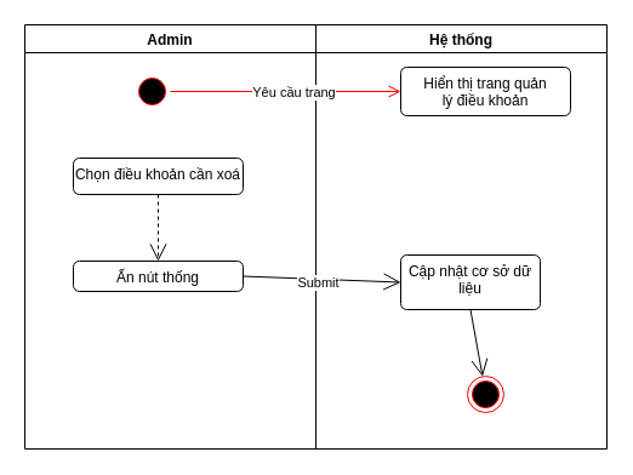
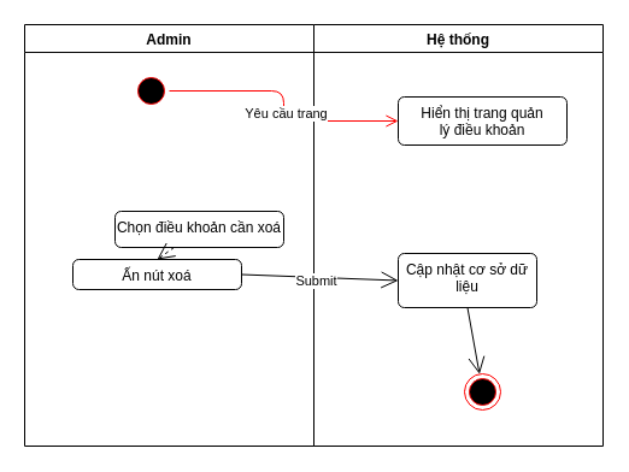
  <mxCell id="0" />
  <mxCell id="1" parent="0" />
  <mxCell id="2" value="Admin" style="swimlane;" parent="1" vertex="1"><mxGeometry y="20" width="240" height="350" as="geometry" x="20" /></mxCell>
  <mxCell id="3" value="" style="ellipse;html=1;shape=startState;fillColor=#000000;strokeColor=#ff0000;" parent="2" vertex="1"><mxGeometry x="90" y="40" width="30" height="30" as="geometry" /></mxCell>
- <mxCell id="4" value="Chọn điều khoản cần xoá&lt;br&gt;&lt;div&gt;&lt;br&gt;&lt;/div&gt;" style="html=1;align=center;verticalAlign=top;rounded=1;absoluteArcSize=1;arcSize=10;dashed=0;whiteSpace=wrap;" parent="2" vertex="1"><mxGeometry x="40" y="110" width="140" height="30" as="geometry" /></mxCell>
- <mxCell id="5" value="Ấn nút thống" style="html=1;align=center;verticalAlign=top;rounded=1;absoluteArcSize=1;arcSize=10;dashed=0;whiteSpace=wrap;" parent="2" vertex="1"><mxGeometry x="40" y="195" width="140" height="25" as="geometry" /></mxCell>
+ <mxCell id="4" value="Chọn điều khoản cần xoá&lt;br&gt;&lt;div&gt;&lt;br&gt;&lt;/div&gt;" style="html=1;align=center;verticalAlign=top;rounded=1;absoluteArcSize=1;arcSize=10;dashed=0;whiteSpace=wrap;" parent="2" vertex="1"><mxGeometry x="75" y="155" width="140" height="30" as="geometry" /></mxCell>
+ <mxCell id="5" value="Ấn nút xoá" style="html=1;align=center;verticalAlign=top;rounded=1;absoluteArcSize=1;arcSize=10;dashed=0;whiteSpace=wrap;" parent="2" vertex="1"><mxGeometry x="40" y="195" width="140" height="25" as="geometry" /></mxCell>
  <mxCell id="6" value="" style="endArrow=open;endFill=1;endSize=12;html=1;entryX=0.5;entryY=0;entryDx=0;entryDy=0;dashed=1;" parent="2" source="4" target="5" edge="1"><mxGeometry width="160" relative="1" as="geometry"><mxPoint x="180" y="125" as="sourcePoint" /><mxPoint x="310" y="128" as="targetPoint" /></mxGeometry></mxCell>
  <mxCell id="7" value="Hệ thống" style="swimlane;" parent="1" vertex="1"><mxGeometry x="260" y="20" width="240" height="350" as="geometry" /></mxCell>
- <mxCell id="8" value="Hiển thị trang quản&lt;div&gt;lý điều khoản&lt;/div&gt;" style="html=1;align=center;verticalAlign=top;rounded=1;absoluteArcSize=1;arcSize=10;dashed=0;whiteSpace=wrap;" parent="7" vertex="1"><mxGeometry x="70" y="35" width="140" height="40" as="geometry" /></mxCell>
+ <mxCell id="8" value="Hiển thị trang quản&lt;div&gt;lý điều khoản&lt;/div&gt;" style="html=1;align=center;verticalAlign=top;rounded=1;absoluteArcSize=1;arcSize=10;dashed=0;whiteSpace=wrap;" parent="7" vertex="1"><mxGeometry x="70" y="60" width="140" height="40" as="geometry" /></mxCell>
  <mxCell id="9" value="Cập nhật cơ sở dữ liệu" style="html=1;align=center;verticalAlign=top;rounded=1;absoluteArcSize=1;arcSize=10;dashed=0;whiteSpace=wrap;" parent="7" vertex="1"><mxGeometry x="70" y="190" width="115" height="45" as="geometry" /></mxCell>
  <mxCell id="10" value="" style="ellipse;html=1;shape=endState;fillColor=#000000;strokeColor=#ff0000;" parent="7" vertex="1"><mxGeometry x="125" y="290" width="30" height="30" as="geometry" /></mxCell>
  <mxCell id="11" value="" style="endArrow=open;endFill=1;endSize=12;html=1;exitX=0.5;exitY=1;exitDx=0;exitDy=0;" parent="7" source="9" target="10" edge="1"><mxGeometry width="160" relative="1" as="geometry"><mxPoint x="-130" y="290" as="sourcePoint" /><mxPoint x="150" y="240" as="targetPoint" /></mxGeometry></mxCell>
  <mxCell id="12" value="" style="edgeStyle=orthogonalEdgeStyle;html=1;verticalAlign=bottom;endArrow=open;endSize=8;strokeColor=#ff0000;" parent="1" source="3" target="8" edge="1"><mxGeometry relative="1" as="geometry"><mxPoint x="310" y="75" as="targetPoint" /></mxGeometry></mxCell>
  <mxCell id="13" value="Yêu cầu trang" style="edgeLabel;html=1;align=center;verticalAlign=middle;resizable=0;points=[];" parent="12" vertex="1" connectable="0"><mxGeometry x="0.055" relative="1" as="geometry"><mxPoint x="1" as="offset" /></mxGeometry></mxCell>
  <mxCell id="14" value="" style="endArrow=open;endFill=1;endSize=12;html=1;exitX=1;exitY=0.5;exitDx=0;exitDy=0;entryX=0;entryY=0.5;entryDx=0;entryDy=0;entryPerimeter=0;" parent="1" source="5" target="9" edge="1"><mxGeometry width="160" relative="1" as="geometry"><mxPoint x="210" y="155" as="sourcePoint" /><mxPoint x="372.5" y="237.5" as="targetPoint" /></mxGeometry></mxCell>
  <mxCell id="15" value="Submit" style="edgeLabel;html=1;align=center;verticalAlign=middle;resizable=0;points=[];" parent="14" vertex="1" connectable="0"><mxGeometry x="-0.049" y="-2" relative="1" as="geometry"><mxPoint y="1" as="offset" /></mxGeometry></mxCell>
